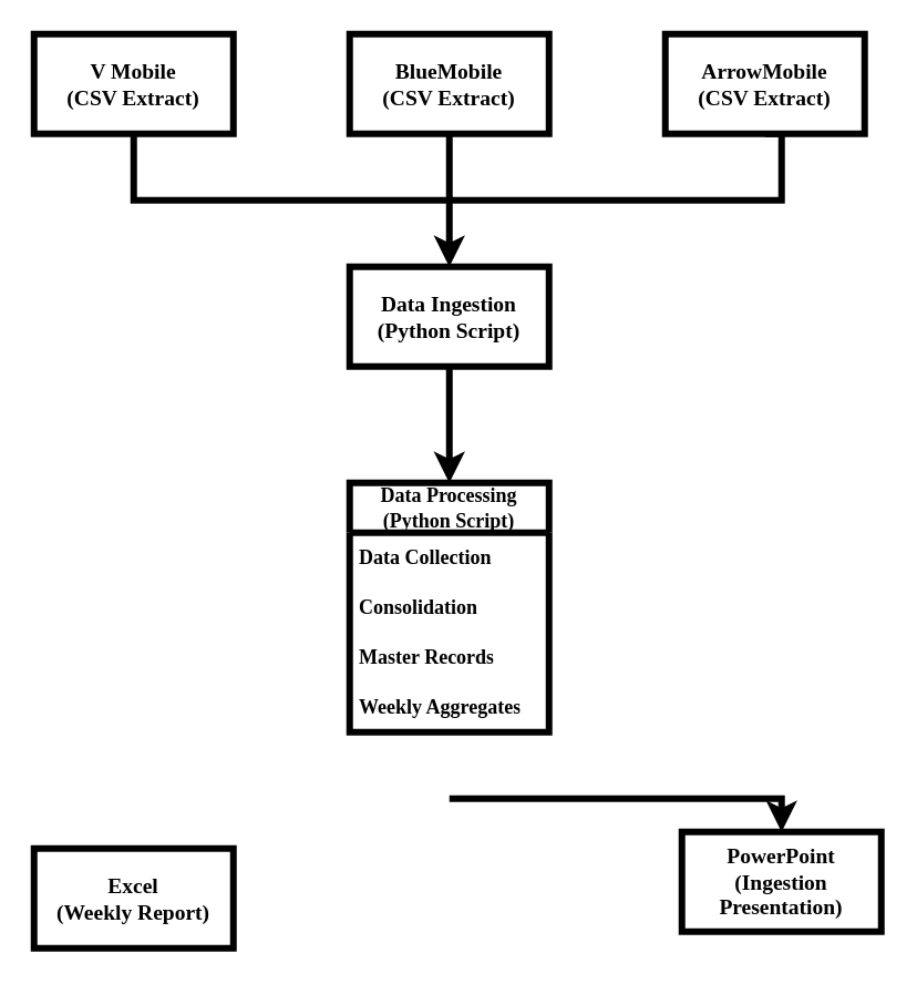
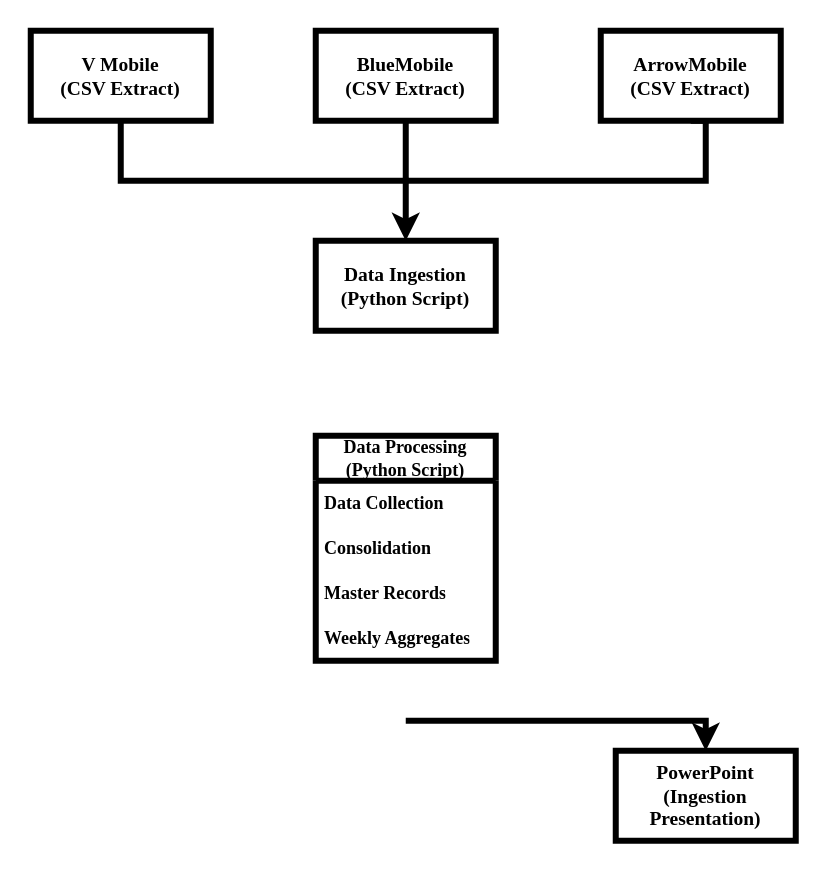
  <mxCell id="0" />
  <mxCell id="1" parent="0" />
  <mxCell id="2" style="edgeStyle=orthogonalEdgeStyle;rounded=0;orthogonalLoop=1;jettySize=auto;html=1;exitX=0.5;exitY=1;exitDx=0;exitDy=0;entryX=0.5;entryY=0;entryDx=0;entryDy=0;strokeWidth=4;fontFamily=Lucida Console;fontSize=13;fontStyle=1" parent="1" source="3" target="9" edge="1"><mxGeometry relative="1" as="geometry" /></mxCell>
  <mxCell id="3" value="V Mobile&lt;div&gt;(CSV Extract)&lt;/div&gt;" style="rounded=0;whiteSpace=wrap;html=1;strokeWidth=4;fontFamily=Lucida Console;fontSize=13;fontStyle=1" parent="1" vertex="1"><mxGeometry x="20" y="20" width="120" height="60" as="geometry" /></mxCell>
  <mxCell id="4" style="edgeStyle=orthogonalEdgeStyle;rounded=0;orthogonalLoop=1;jettySize=auto;html=1;exitX=0.5;exitY=1;exitDx=0;exitDy=0;endArrow=none;endFill=0;strokeWidth=4;fontFamily=Lucida Console;fontSize=13;fontStyle=1" parent="1" source="5" edge="1"><mxGeometry relative="1" as="geometry"><mxPoint x="270" y="120" as="targetPoint" /></mxGeometry></mxCell>
  <mxCell id="5" value="BlueMobile&lt;div&gt;(CSV Extract)&lt;/div&gt;" style="rounded=0;whiteSpace=wrap;html=1;strokeWidth=4;fontFamily=Lucida Console;fontSize=13;fontStyle=1" parent="1" vertex="1"><mxGeometry x="210" y="20" width="120" height="60" as="geometry" /></mxCell>
  <mxCell id="6" style="edgeStyle=orthogonalEdgeStyle;rounded=0;orthogonalLoop=1;jettySize=auto;html=1;exitX=0.5;exitY=1;exitDx=0;exitDy=0;endArrow=none;endFill=0;strokeWidth=4;fontFamily=Lucida Console;fontSize=13;fontStyle=1" parent="1" source="7" edge="1"><mxGeometry relative="1" as="geometry"><mxPoint x="270" y="120" as="targetPoint" /><Array as="points"><mxPoint x="470" y="120" /></Array></mxGeometry></mxCell>
  <mxCell id="7" value="ArrowMobile&lt;div&gt;(CSV Extract)&lt;/div&gt;" style="rounded=0;whiteSpace=wrap;html=1;strokeWidth=4;fontFamily=Lucida Console;fontSize=13;fontStyle=1" parent="1" vertex="1"><mxGeometry x="400" y="20" width="120" height="60" as="geometry" /></mxCell>
- <mxCell id="8" style="edgeStyle=orthogonalEdgeStyle;rounded=0;orthogonalLoop=1;jettySize=auto;html=1;exitX=0.5;exitY=1;exitDx=0;exitDy=0;entryX=0.5;entryY=0;entryDx=0;entryDy=0;strokeWidth=4;fontFamily=Lucida Console;fontSize=13;fontStyle=1" parent="1" source="9" target="13" edge="1"><mxGeometry relative="1" as="geometry"><mxPoint x="270" y="280" as="targetPoint" /></mxGeometry></mxCell>
  <mxCell id="9" value="Data Ingestion&lt;div&gt;(Python Script)&lt;/div&gt;" style="whiteSpace=wrap;html=1;sketch=0;pointerEvents=1;resizable=0;rounded=0;strokeWidth=4;fontFamily=Lucida Console;fontSize=13;fontStyle=1" parent="1" vertex="1"><mxGeometry x="210" y="160" width="120" height="60" as="geometry" /></mxCell>
- <mxCell id="10" value="Excel&lt;div&gt;(Weekly Report)&lt;/div&gt;" style="rounded=0;whiteSpace=wrap;html=1;strokeWidth=4;fontFamily=Lucida Console;fontSize=13;fontStyle=1" parent="1" vertex="1"><mxGeometry x="20" y="510" width="120" height="60" as="geometry" /></mxCell>
  <mxCell id="11" style="edgeStyle=orthogonalEdgeStyle;rounded=0;orthogonalLoop=1;jettySize=auto;html=1;exitX=0.5;exitY=0;exitDx=0;exitDy=0;endArrow=none;endFill=0;startArrow=classic;startFill=1;strokeWidth=4;fontFamily=Lucida Console;fontSize=13;fontStyle=1" parent="1" source="12" edge="1"><mxGeometry relative="1" as="geometry"><mxPoint x="270" y="480" as="targetPoint" /><Array as="points"><mxPoint x="470" y="480" /></Array></mxGeometry></mxCell>
  <mxCell id="12" value="PowerPoint&lt;div&gt;(Ingestion Presentation)&lt;/div&gt;" style="rounded=0;whiteSpace=wrap;html=1;strokeWidth=4;fontFamily=Lucida Console;fontSize=13;fontStyle=1" parent="1" vertex="1"><mxGeometry x="410" y="500" width="120" height="60" as="geometry" /></mxCell>
  <mxCell id="13" value="Data Processing&lt;div&gt;(Python Script)&lt;/div&gt;" style="swimlane;fontStyle=1;childLayout=stackLayout;horizontal=1;startSize=30;horizontalStack=0;resizeParent=1;resizeParentMax=0;resizeLast=0;collapsible=1;marginBottom=0;whiteSpace=wrap;html=1;strokeWidth=4;fontFamily=Lucida Console;fontSize=12;" parent="1" vertex="1"><mxGeometry x="210" y="290" width="120" height="150" as="geometry"><mxRectangle x="390" y="320" width="130" height="40" as="alternateBounds" /></mxGeometry></mxCell>
  <mxCell id="14" value="Data Collection" style="text;strokeColor=none;fillColor=none;align=left;verticalAlign=middle;spacingLeft=4;spacingRight=4;overflow=hidden;points=[[0,0.5],[1,0.5]];portConstraint=eastwest;rotatable=0;whiteSpace=wrap;html=1;strokeWidth=4;fontFamily=Lucida Console;fontSize=12;fontStyle=1" parent="13" vertex="1"><mxGeometry y="30" width="120" height="30" as="geometry" /></mxCell>
  <mxCell id="15" value="Consolidation" style="text;strokeColor=none;fillColor=none;align=left;verticalAlign=middle;spacingLeft=4;spacingRight=4;overflow=hidden;points=[[0,0.5],[1,0.5]];portConstraint=eastwest;rotatable=0;whiteSpace=wrap;html=1;strokeWidth=4;fontFamily=Lucida Console;fontSize=12;fontStyle=1" parent="13" vertex="1"><mxGeometry y="60" width="120" height="30" as="geometry" /></mxCell>
  <mxCell id="16" value="Master Records" style="text;strokeColor=none;fillColor=none;align=left;verticalAlign=middle;spacingLeft=4;spacingRight=4;overflow=hidden;points=[[0,0.5],[1,0.5]];portConstraint=eastwest;rotatable=0;whiteSpace=wrap;html=1;strokeWidth=4;fontFamily=Lucida Console;fontSize=12;fontStyle=1" parent="13" vertex="1"><mxGeometry y="90" width="120" height="30" as="geometry" /></mxCell>
  <mxCell id="17" value="Weekly Aggregates" style="text;strokeColor=none;fillColor=none;align=left;verticalAlign=middle;spacingLeft=4;spacingRight=4;overflow=hidden;points=[[0,0.5],[1,0.5]];portConstraint=eastwest;rotatable=0;whiteSpace=wrap;html=1;strokeWidth=4;fontFamily=Lucida Console;fontSize=12;fontStyle=1" parent="13" vertex="1"><mxGeometry y="120" width="120" height="30" as="geometry" /></mxCell>
